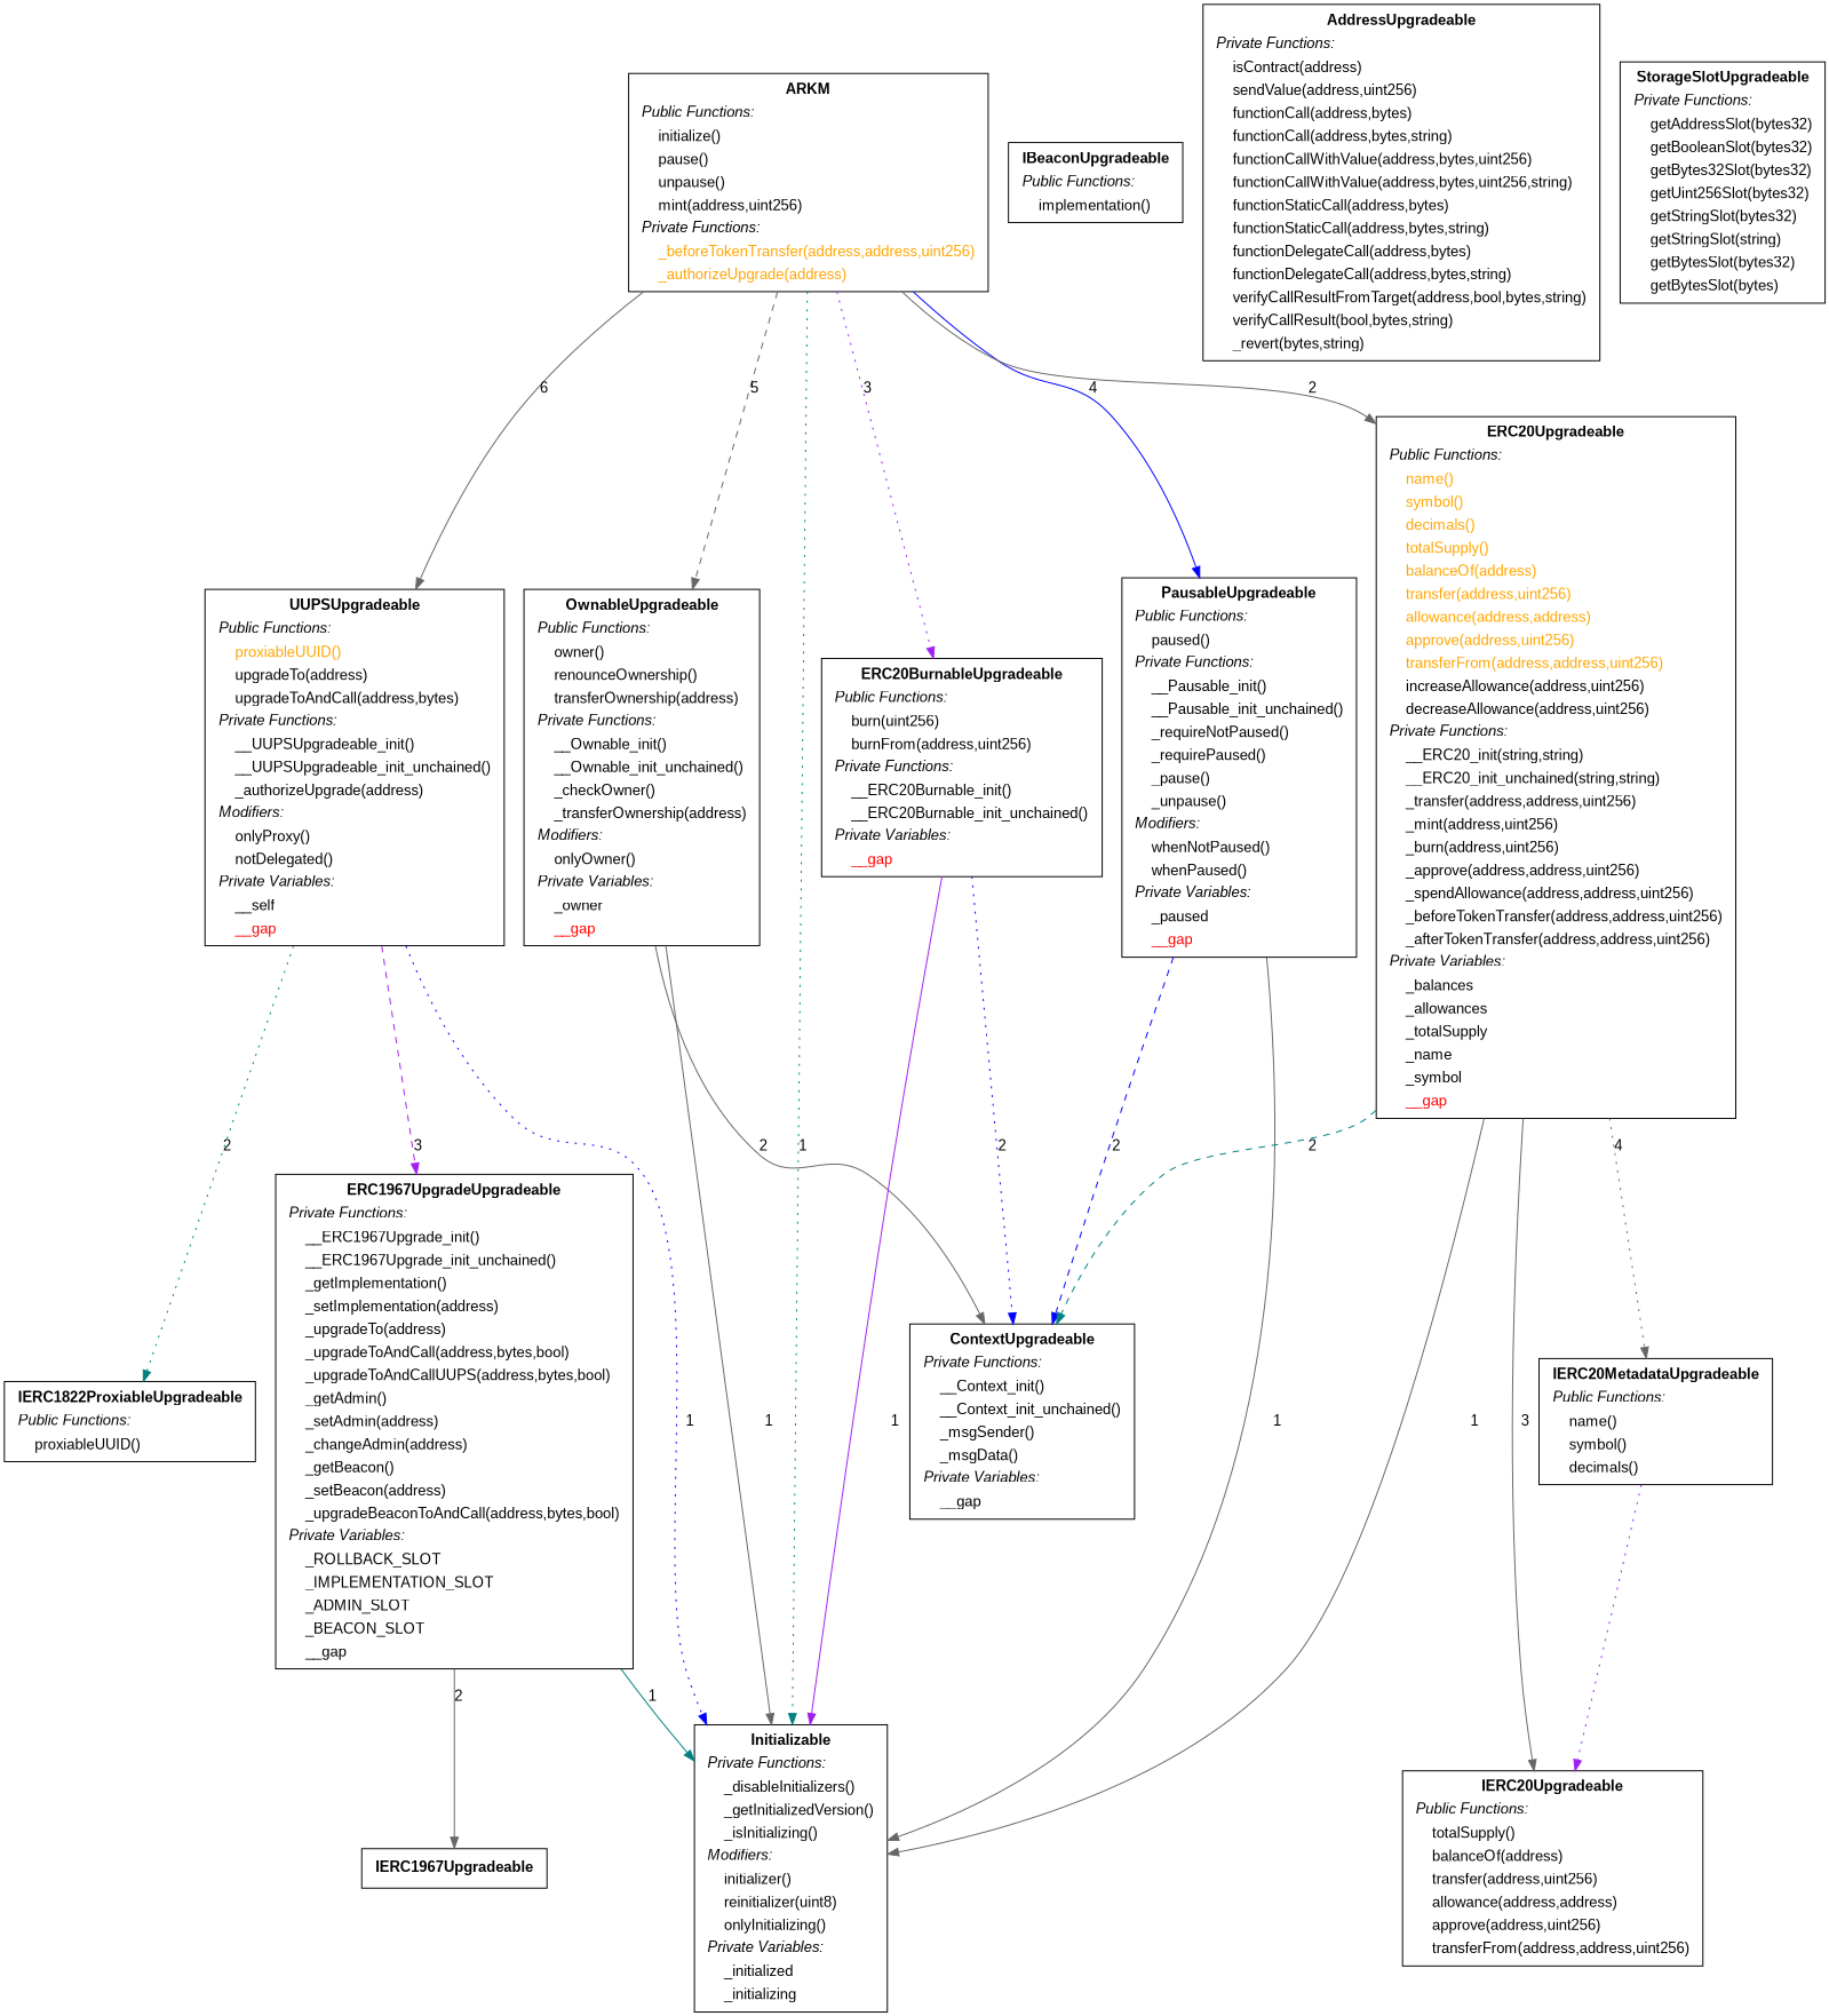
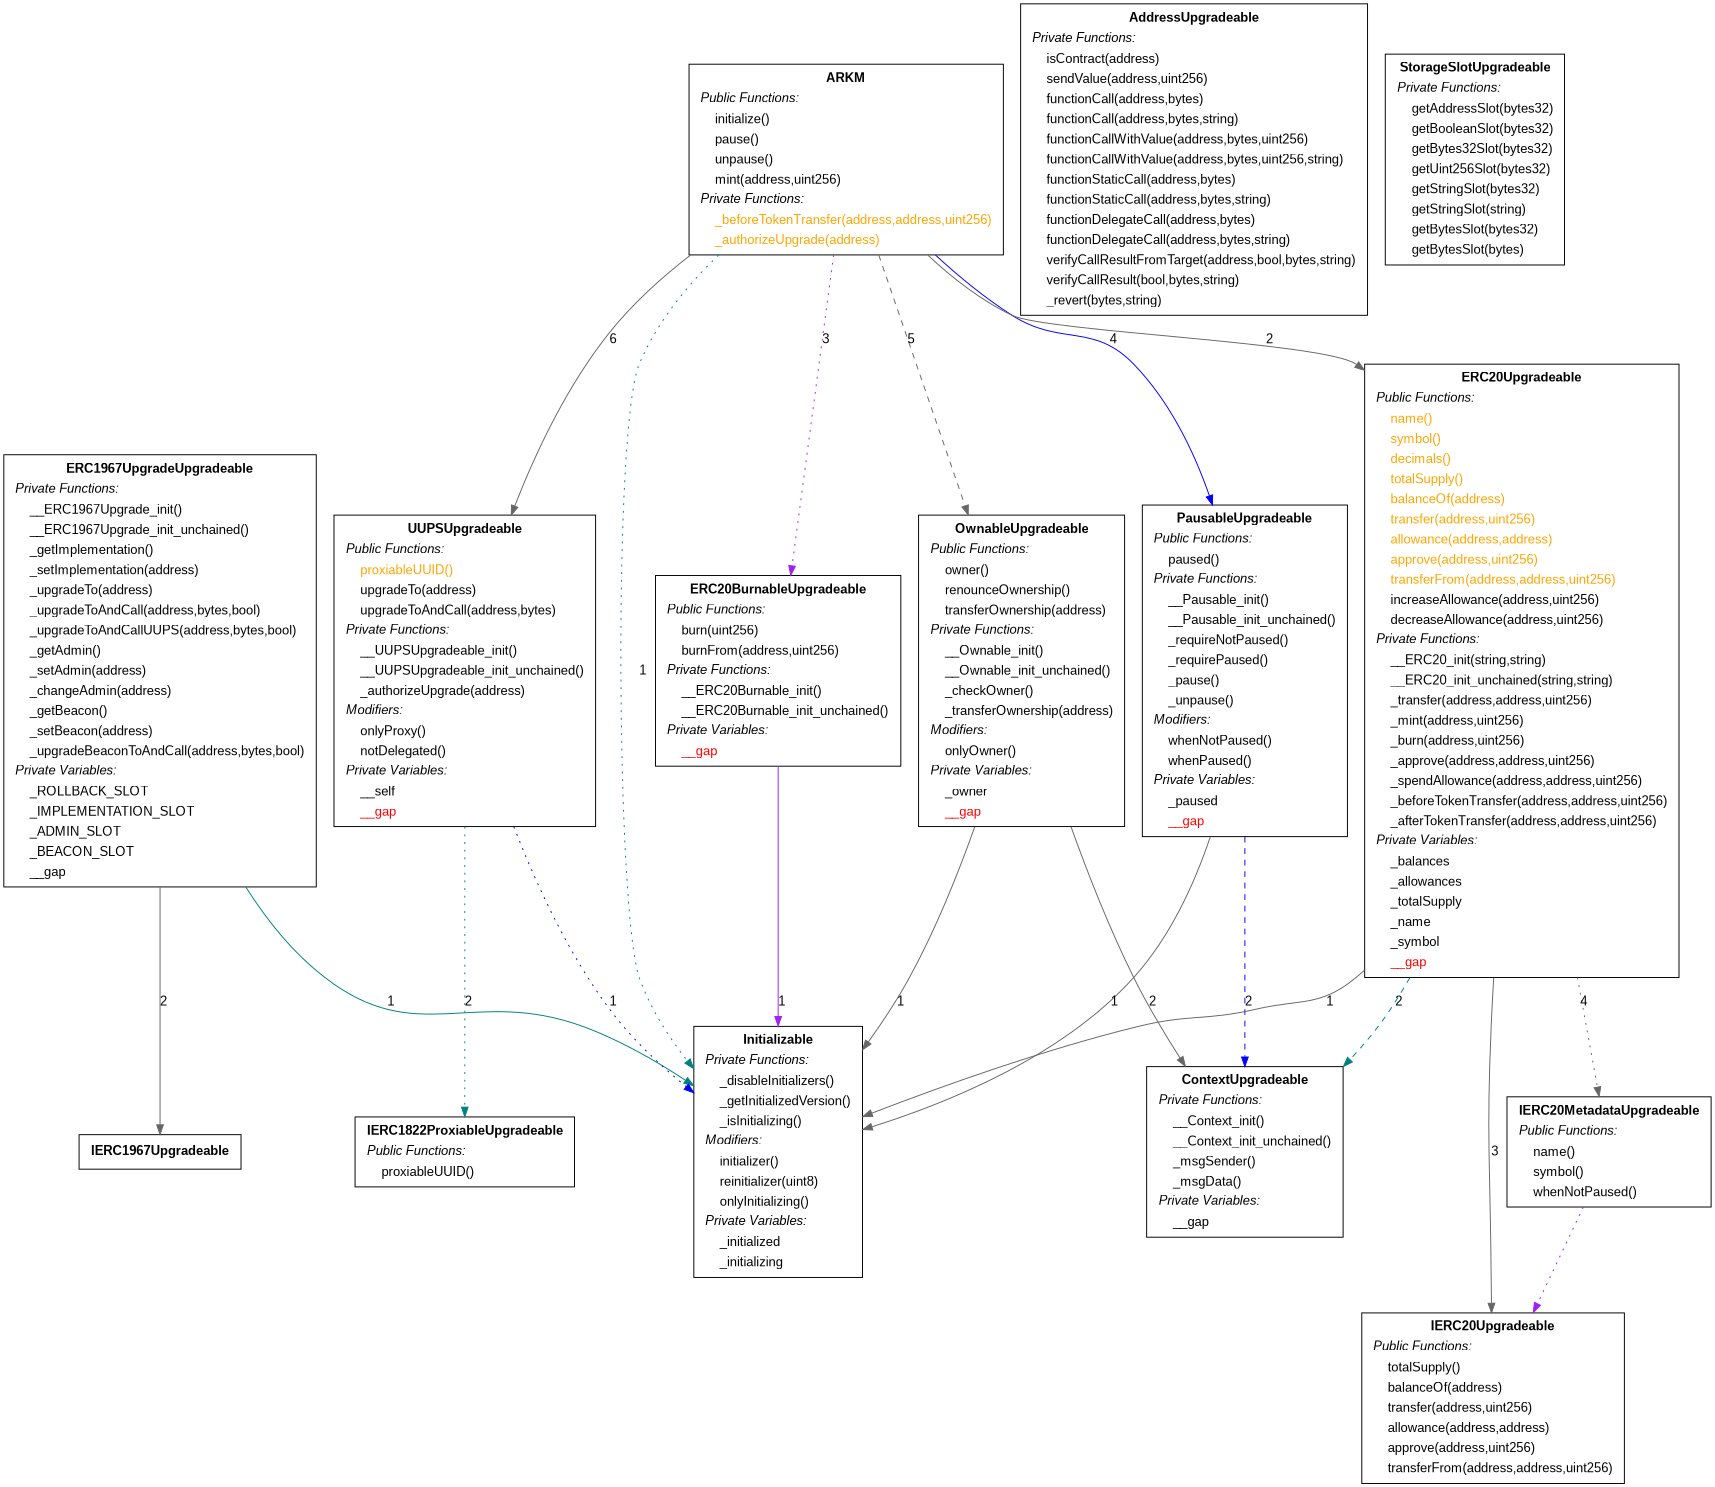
  digraph {
    fontname="Liberation Sans"
    node [fontname="Liberation Sans" shape=box]
    edge [color=gray40 fontname="Liberation Sans" style=solid]
    n1 [label=< <TABLE border="0"><TR><TD align="center"><B>OwnableUpgradeable</B></TD></TR><TR><TD align="left"><I>Public Functions:</I></TD></TR><TR><TD align="left">    owner()</TD></TR><TR><TD align="left">    renounceOwnership()</TD></TR><TR><TD align="left">    transferOwnership(address)</TD></TR><TR><TD align="left"><I>Private Functions:</I></TD></TR><TR><TD align="left">    __Ownable_init()</TD></TR><TR><TD align="left">    __Ownable_init_unchained()</TD></TR><TR><TD align="left">    _checkOwner()</TD></TR><TR><TD align="left">    _transferOwnership(address)</TD></TR><TR><TD align="left"><I>Modifiers:</I></TD></TR><TR><TD align="left">    onlyOwner()</TD></TR><TR><TD align="left"><I>Private Variables:</I></TD></TR><TR><TD align="left">    _owner</TD></TR><TR><TD align="left"><font color="red">    __gap</font></TD></TR></TABLE> >]
    n2 [label=< <TABLE border="0"><TR><TD align="center"><B>Initializable</B></TD></TR><TR><TD align="left"><I>Private Functions:</I></TD></TR><TR><TD align="left">    _disableInitializers()</TD></TR><TR><TD align="left">    _getInitializedVersion()</TD></TR><TR><TD align="left">    _isInitializing()</TD></TR><TR><TD align="left"><I>Modifiers:</I></TD></TR><TR><TD align="left">    initializer()</TD></TR><TR><TD align="left">    reinitializer(uint8)</TD></TR><TR><TD align="left">    onlyInitializing()</TD></TR><TR><TD align="left"><I>Private Variables:</I></TD></TR><TR><TD align="left">    _initialized</TD></TR><TR><TD align="left">    _initializing</TD></TR></TABLE> >]
    n3 [label=< <TABLE border="0"><TR><TD align="center"><B>ContextUpgradeable</B></TD></TR><TR><TD align="left"><I>Private Functions:</I></TD></TR><TR><TD align="left">    __Context_init()</TD></TR><TR><TD align="left">    __Context_init_unchained()</TD></TR><TR><TD align="left">    _msgSender()</TD></TR><TR><TD align="left">    _msgData()</TD></TR><TR><TD align="left"><I>Private Variables:</I></TD></TR><TR><TD align="left">    __gap</TD></TR></TABLE> >]
    n4 [label=< <TABLE border="0"><TR><TD align="center"><B>IERC1967Upgradeable</B></TD></TR></TABLE> >]
    n5 [label=< <TABLE border="0"><TR><TD align="center"><B>IERC1822ProxiableUpgradeable</B></TD></TR><TR><TD align="left"><I>Public Functions:</I></TD></TR><TR><TD align="left">    proxiableUUID()</TD></TR></TABLE> >]
    n6 [label=< <TABLE border="0"><TR><TD align="center"><B>ERC1967UpgradeUpgradeable</B></TD></TR><TR><TD align="left"><I>Private Functions:</I></TD></TR><TR><TD align="left">    __ERC1967Upgrade_init()</TD></TR><TR><TD align="left">    __ERC1967Upgrade_init_unchained()</TD></TR><TR><TD align="left">    _getImplementation()</TD></TR><TR><TD align="left">    _setImplementation(address)</TD></TR><TR><TD align="left">    _upgradeTo(address)</TD></TR><TR><TD align="left">    _upgradeToAndCall(address,bytes,bool)</TD></TR><TR><TD align="left">    _upgradeToAndCallUUPS(address,bytes,bool)</TD></TR><TR><TD align="left">    _getAdmin()</TD></TR><TR><TD align="left">    _setAdmin(address)</TD></TR><TR><TD align="left">    _changeAdmin(address)</TD></TR><TR><TD align="left">    _getBeacon()</TD></TR><TR><TD align="left">    _setBeacon(address)</TD></TR><TR><TD align="left">    _upgradeBeaconToAndCall(address,bytes,bool)</TD></TR><TR><TD align="left"><I>Private Variables:</I></TD></TR><TR><TD align="left">    _ROLLBACK_SLOT</TD></TR><TR><TD align="left">    _IMPLEMENTATION_SLOT</TD></TR><TR><TD align="left">    _ADMIN_SLOT</TD></TR><TR><TD align="left">    _BEACON_SLOT</TD></TR><TR><TD align="left">    __gap</TD></TR></TABLE> >]
-   n7 [label=< <TABLE border="0"><TR><TD align="center"><B>IBeaconUpgradeable</B></TD></TR><TR><TD align="left"><I>Public Functions:</I></TD></TR><TR><TD align="left">    implementation()</TD></TR></TABLE> >]
    n8 [label=< <TABLE border="0"><TR><TD align="center"><B>UUPSUpgradeable</B></TD></TR><TR><TD align="left"><I>Public Functions:</I></TD></TR><TR><TD align="left"><font color="#FFA500">    proxiableUUID()</font></TD></TR><TR><TD align="left">    upgradeTo(address)</TD></TR><TR><TD align="left">    upgradeToAndCall(address,bytes)</TD></TR><TR><TD align="left"><I>Private Functions:</I></TD></TR><TR><TD align="left">    __UUPSUpgradeable_init()</TD></TR><TR><TD align="left">    __UUPSUpgradeable_init_unchained()</TD></TR><TR><TD align="left">    _authorizeUpgrade(address)</TD></TR><TR><TD align="left"><I>Modifiers:</I></TD></TR><TR><TD align="left">    onlyProxy()</TD></TR><TR><TD align="left">    notDelegated()</TD></TR><TR><TD align="left"><I>Private Variables:</I></TD></TR><TR><TD align="left">    __self</TD></TR><TR><TD align="left"><font color="red">    __gap</font></TD></TR></TABLE> >]
    n9 [label=< <TABLE border="0"><TR><TD align="center"><B>PausableUpgradeable</B></TD></TR><TR><TD align="left"><I>Public Functions:</I></TD></TR><TR><TD align="left">    paused()</TD></TR><TR><TD align="left"><I>Private Functions:</I></TD></TR><TR><TD align="left">    __Pausable_init()</TD></TR><TR><TD align="left">    __Pausable_init_unchained()</TD></TR><TR><TD align="left">    _requireNotPaused()</TD></TR><TR><TD align="left">    _requirePaused()</TD></TR><TR><TD align="left">    _pause()</TD></TR><TR><TD align="left">    _unpause()</TD></TR><TR><TD align="left"><I>Modifiers:</I></TD></TR><TR><TD align="left">    whenNotPaused()</TD></TR><TR><TD align="left">    whenPaused()</TD></TR><TR><TD align="left"><I>Private Variables:</I></TD></TR><TR><TD align="left">    _paused</TD></TR><TR><TD align="left"><font color="red">    __gap</font></TD></TR></TABLE> >]
    n10 [label=< <TABLE border="0"><TR><TD align="center"><B>ERC20Upgradeable</B></TD></TR><TR><TD align="left"><I>Public Functions:</I></TD></TR><TR><TD align="left"><font color="#FFA500">    name()</font></TD></TR><TR><TD align="left"><font color="#FFA500">    symbol()</font></TD></TR><TR><TD align="left"><font color="#FFA500">    decimals()</font></TD></TR><TR><TD align="left"><font color="#FFA500">    totalSupply()</font></TD></TR><TR><TD align="left"><font color="#FFA500">    balanceOf(address)</font></TD></TR><TR><TD align="left"><font color="#FFA500">    transfer(address,uint256)</font></TD></TR><TR><TD align="left"><font color="#FFA500">    allowance(address,address)</font></TD></TR><TR><TD align="left"><font color="#FFA500">    approve(address,uint256)</font></TD></TR><TR><TD align="left"><font color="#FFA500">    transferFrom(address,address,uint256)</font></TD></TR><TR><TD align="left">    increaseAllowance(address,uint256)</TD></TR><TR><TD align="left">    decreaseAllowance(address,uint256)</TD></TR><TR><TD align="left"><I>Private Functions:</I></TD></TR><TR><TD align="left">    __ERC20_init(string,string)</TD></TR><TR><TD align="left">    __ERC20_init_unchained(string,string)</TD></TR><TR><TD align="left">    _transfer(address,address,uint256)</TD></TR><TR><TD align="left">    _mint(address,uint256)</TD></TR><TR><TD align="left">    _burn(address,uint256)</TD></TR><TR><TD align="left">    _approve(address,address,uint256)</TD></TR><TR><TD align="left">    _spendAllowance(address,address,uint256)</TD></TR><TR><TD align="left">    _beforeTokenTransfer(address,address,uint256)</TD></TR><TR><TD align="left">    _afterTokenTransfer(address,address,uint256)</TD></TR><TR><TD align="left"><I>Private Variables:</I></TD></TR><TR><TD align="left">    _balances</TD></TR><TR><TD align="left">    _allowances</TD></TR><TR><TD align="left">    _totalSupply</TD></TR><TR><TD align="left">    _name</TD></TR><TR><TD align="left">    _symbol</TD></TR><TR><TD align="left"><font color="red">    __gap</font></TD></TR></TABLE> >]
    n11 [label=< <TABLE border="0"><TR><TD align="center"><B>IERC20Upgradeable</B></TD></TR><TR><TD align="left"><I>Public Functions:</I></TD></TR><TR><TD align="left">    totalSupply()</TD></TR><TR><TD align="left">    balanceOf(address)</TD></TR><TR><TD align="left">    transfer(address,uint256)</TD></TR><TR><TD align="left">    allowance(address,address)</TD></TR><TR><TD align="left">    approve(address,uint256)</TD></TR><TR><TD align="left">    transferFrom(address,address,uint256)</TD></TR></TABLE> >]
-   n12 [label=< <TABLE border="0"><TR><TD align="center"><B>IERC20MetadataUpgradeable</B></TD></TR><TR><TD align="left"><I>Public Functions:</I></TD></TR><TR><TD align="left">    name()</TD></TR><TR><TD align="left">    symbol()</TD></TR><TR><TD align="left">    decimals()</TD></TR></TABLE> >]
+   n12 [label=< <TABLE border="0"><TR><TD align="center"><B>IERC20MetadataUpgradeable</B></TD></TR><TR><TD align="left"><I>Public Functions:</I></TD></TR><TR><TD align="left">    name()</TD></TR><TR><TD align="left">    symbol()</TD></TR><TR><TD align="left">    whenNotPaused()</TD></TR></TABLE> >]
    n13 [label=< <TABLE border="0"><TR><TD align="center"><B>ERC20BurnableUpgradeable</B></TD></TR><TR><TD align="left"><I>Public Functions:</I></TD></TR><TR><TD align="left">    burn(uint256)</TD></TR><TR><TD align="left">    burnFrom(address,uint256)</TD></TR><TR><TD align="left"><I>Private Functions:</I></TD></TR><TR><TD align="left">    __ERC20Burnable_init()</TD></TR><TR><TD align="left">    __ERC20Burnable_init_unchained()</TD></TR><TR><TD align="left"><I>Private Variables:</I></TD></TR><TR><TD align="left"><font color="red">    __gap</font></TD></TR></TABLE> >]
    n14 [label=< <TABLE border="0"><TR><TD align="center"><B>AddressUpgradeable</B></TD></TR><TR><TD align="left"><I>Private Functions:</I></TD></TR><TR><TD align="left">    isContract(address)</TD></TR><TR><TD align="left">    sendValue(address,uint256)</TD></TR><TR><TD align="left">    functionCall(address,bytes)</TD></TR><TR><TD align="left">    functionCall(address,bytes,string)</TD></TR><TR><TD align="left">    functionCallWithValue(address,bytes,uint256)</TD></TR><TR><TD align="left">    functionCallWithValue(address,bytes,uint256,string)</TD></TR><TR><TD align="left">    functionStaticCall(address,bytes)</TD></TR><TR><TD align="left">    functionStaticCall(address,bytes,string)</TD></TR><TR><TD align="left">    functionDelegateCall(address,bytes)</TD></TR><TR><TD align="left">    functionDelegateCall(address,bytes,string)</TD></TR><TR><TD align="left">    verifyCallResultFromTarget(address,bool,bytes,string)</TD></TR><TR><TD align="left">    verifyCallResult(bool,bytes,string)</TD></TR><TR><TD align="left">    _revert(bytes,string)</TD></TR></TABLE> >]
    n15 [label=< <TABLE border="0"><TR><TD align="center"><B>StorageSlotUpgradeable</B></TD></TR><TR><TD align="left"><I>Private Functions:</I></TD></TR><TR><TD align="left">    getAddressSlot(bytes32)</TD></TR><TR><TD align="left">    getBooleanSlot(bytes32)</TD></TR><TR><TD align="left">    getBytes32Slot(bytes32)</TD></TR><TR><TD align="left">    getUint256Slot(bytes32)</TD></TR><TR><TD align="left">    getStringSlot(bytes32)</TD></TR><TR><TD align="left">    getStringSlot(string)</TD></TR><TR><TD align="left">    getBytesSlot(bytes32)</TD></TR><TR><TD align="left">    getBytesSlot(bytes)</TD></TR></TABLE> >]
    n16 [label=< <TABLE border="0"><TR><TD align="center"><B>ARKM</B></TD></TR><TR><TD align="left"><I>Public Functions:</I></TD></TR><TR><TD align="left">    initialize()</TD></TR><TR><TD align="left">    pause()</TD></TR><TR><TD align="left">    unpause()</TD></TR><TR><TD align="left">    mint(address,uint256)</TD></TR><TR><TD align="left"><I>Private Functions:</I></TD></TR><TR><TD align="left"><font color="#FFA500">    _beforeTokenTransfer(address,address,uint256)</font></TD></TR><TR><TD align="left"><font color="#FFA500">    _authorizeUpgrade(address)</font></TD></TR></TABLE> >]
    n1 -> n2 [label=1]
    n1 -> n3 [label=2]
    n6 -> n2 [color=teal label=1]
    n6 -> n4 [label=2]
    n8 -> n2 [color=blue label=1 style=dotted]
    n8 -> n5 [color=teal label=2 style=dotted]
-   n8 -> n6 [color=purple label=3 style=dashed]
    n9 -> n2 [label=1]
    n9 -> n3 [color=blue label=2 style=dashed]
    n10 -> n2 [label=1]
    n10 -> n3 [color=teal label=2 style=dashed]
    n10 -> n11 [label=3]
    n10 -> n12 [label=4 style=dotted]
    n12 -> n11 [color=purple style=dotted]
    n13 -> n2 [color=purple label=1]
-   n13 -> n3 [color=blue label=2 style=dotted]
    n16 -> n1 [label=5 style=dashed]
    n16 -> n2 [color=teal label=1 style=dotted]
    n16 -> n8 [label=6]
    n16 -> n9 [color=blue label=4]
    n16 -> n10 [label=2]
    n16 -> n13 [color=purple label=3 style=dotted]
  }
